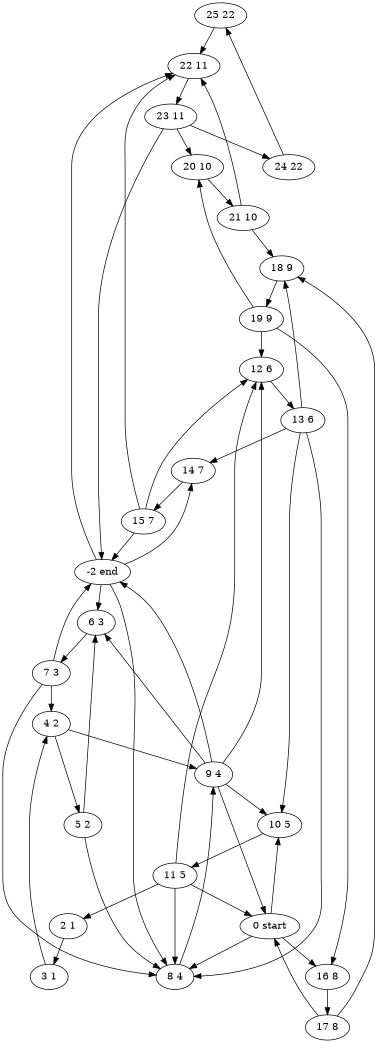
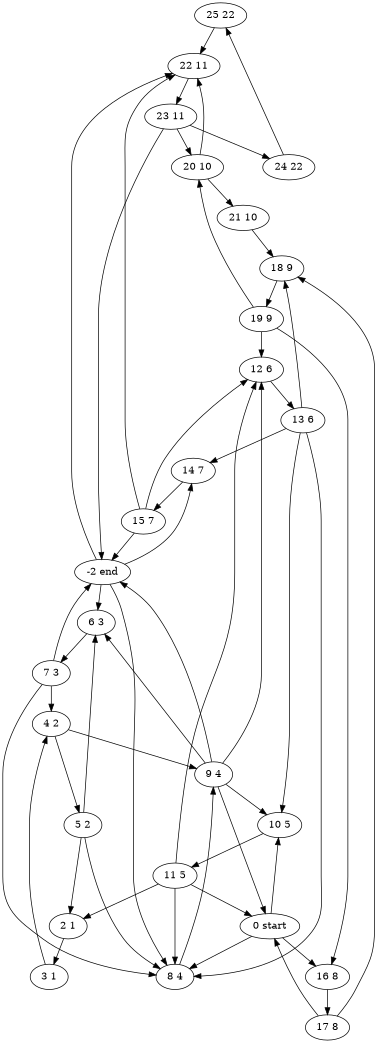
  digraph {
    "25 22"
    "22 11"
    "23 11"
    "24 22"
    "20 10"
    "-2 end"
    "21 10"
    "14 7"
    "15 7"
    "8 4"
    "6 3"
    "18 9"
    "19 9"
    "16 8"
    "12 6"
    "17 8"
    "13 6"
    "0 start"
    "10 5"
    "11 5"
    "9 4"
    "2 1"
    "7 3"
    "4 2"
    "5 2"
    "3 1"
    "25 22" -> "22 11"
    "22 11" -> "23 11"
    "23 11" -> "24 22"
    "23 11" -> "20 10"
    "23 11" -> "-2 end"
    "24 22" -> "25 22"
    "20 10" -> "21 10"
    "-2 end" -> "22 11"
    "-2 end" -> "14 7"
    "-2 end" -> "8 4"
    "-2 end" -> "6 3"
-   "21 10" -> "22 11"
+   "20 10" -> "22 11"
    "21 10" -> "18 9"
    "14 7" -> "15 7"
    "15 7" -> "22 11"
    "15 7" -> "-2 end"
    "15 7" -> "12 6"
    "8 4" -> "9 4"
    "6 3" -> "7 3"
    "18 9" -> "19 9"
    "19 9" -> "20 10"
    "19 9" -> "16 8"
    "19 9" -> "12 6"
    "16 8" -> "17 8"
    "12 6" -> "13 6"
    "17 8" -> "18 9"
    "17 8" -> "0 start"
    "13 6" -> "14 7"
    "13 6" -> "8 4"
    "13 6" -> "18 9"
    "13 6" -> "10 5"
    "0 start" -> "8 4"
    "0 start" -> "16 8"
    "0 start" -> "10 5"
    "10 5" -> "11 5"
    "11 5" -> "8 4"
    "11 5" -> "12 6"
    "11 5" -> "0 start"
    "11 5" -> "2 1"
    "9 4" -> "-2 end"
    "9 4" -> "6 3"
    "9 4" -> "12 6"
    "9 4" -> "0 start"
    "9 4" -> "10 5"
    "2 1" -> "3 1"
    "7 3" -> "-2 end"
    "7 3" -> "8 4"
    "7 3" -> "4 2"
    "4 2" -> "9 4"
    "4 2" -> "5 2"
    "5 2" -> "8 4"
    "5 2" -> "6 3"
+   "5 2" -> "2 1"
    "3 1" -> "4 2"
  }
